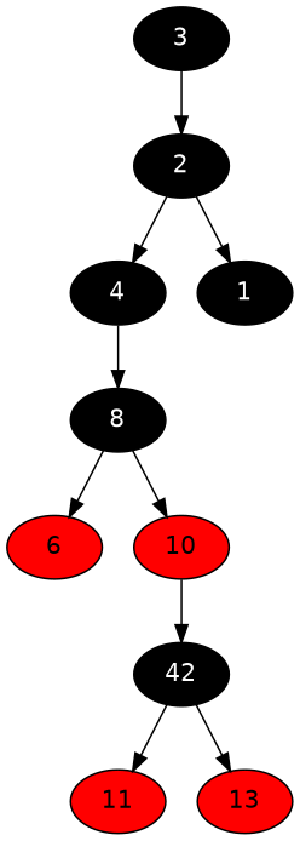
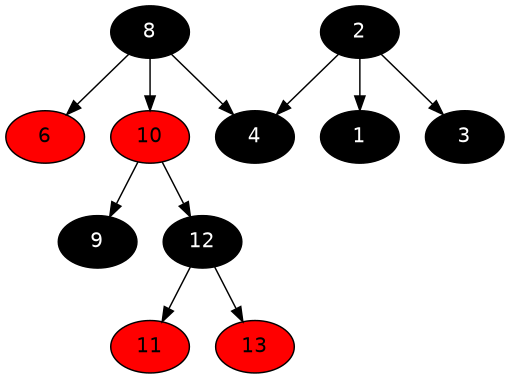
  digraph {
    fontname="DejaVu Sans"
    node [fillcolor=black fontcolor=white fontname="DejaVu Sans" style=filled]
    edge [fontname="DejaVu Sans"]
    4
    8
    2
    1
    3
    6 [fillcolor=red fontcolor=""]
    10 [fillcolor=red fontcolor=""]
-   12 [label=42]
+   9
+   12
    11 [fillcolor=red fontcolor=""]
    13 [fillcolor=red fontcolor=""]
-   4 -> 8
+   8 -> 4
    8 -> 6
    8 -> 10
    2 -> 4
    2 -> 1
-   3 -> 2
+   2 -> 3
+   10 -> 9
    10 -> 12
    12 -> 11
    12 -> 13
  }
